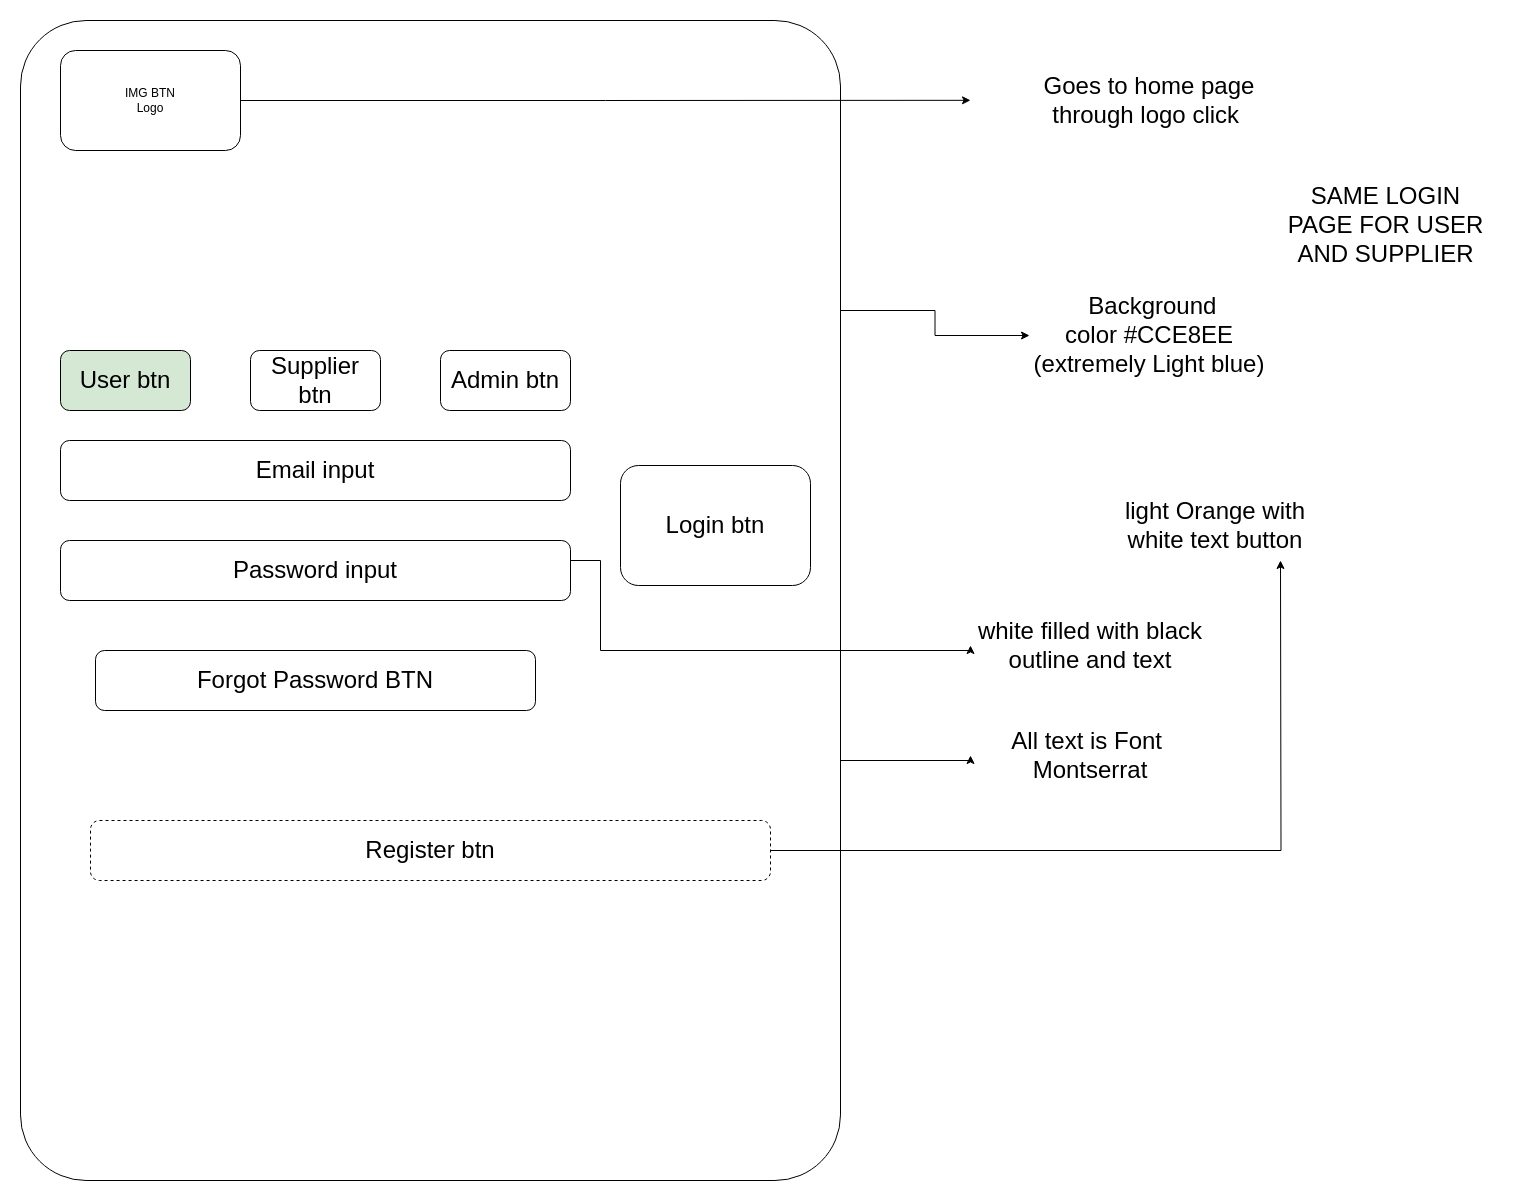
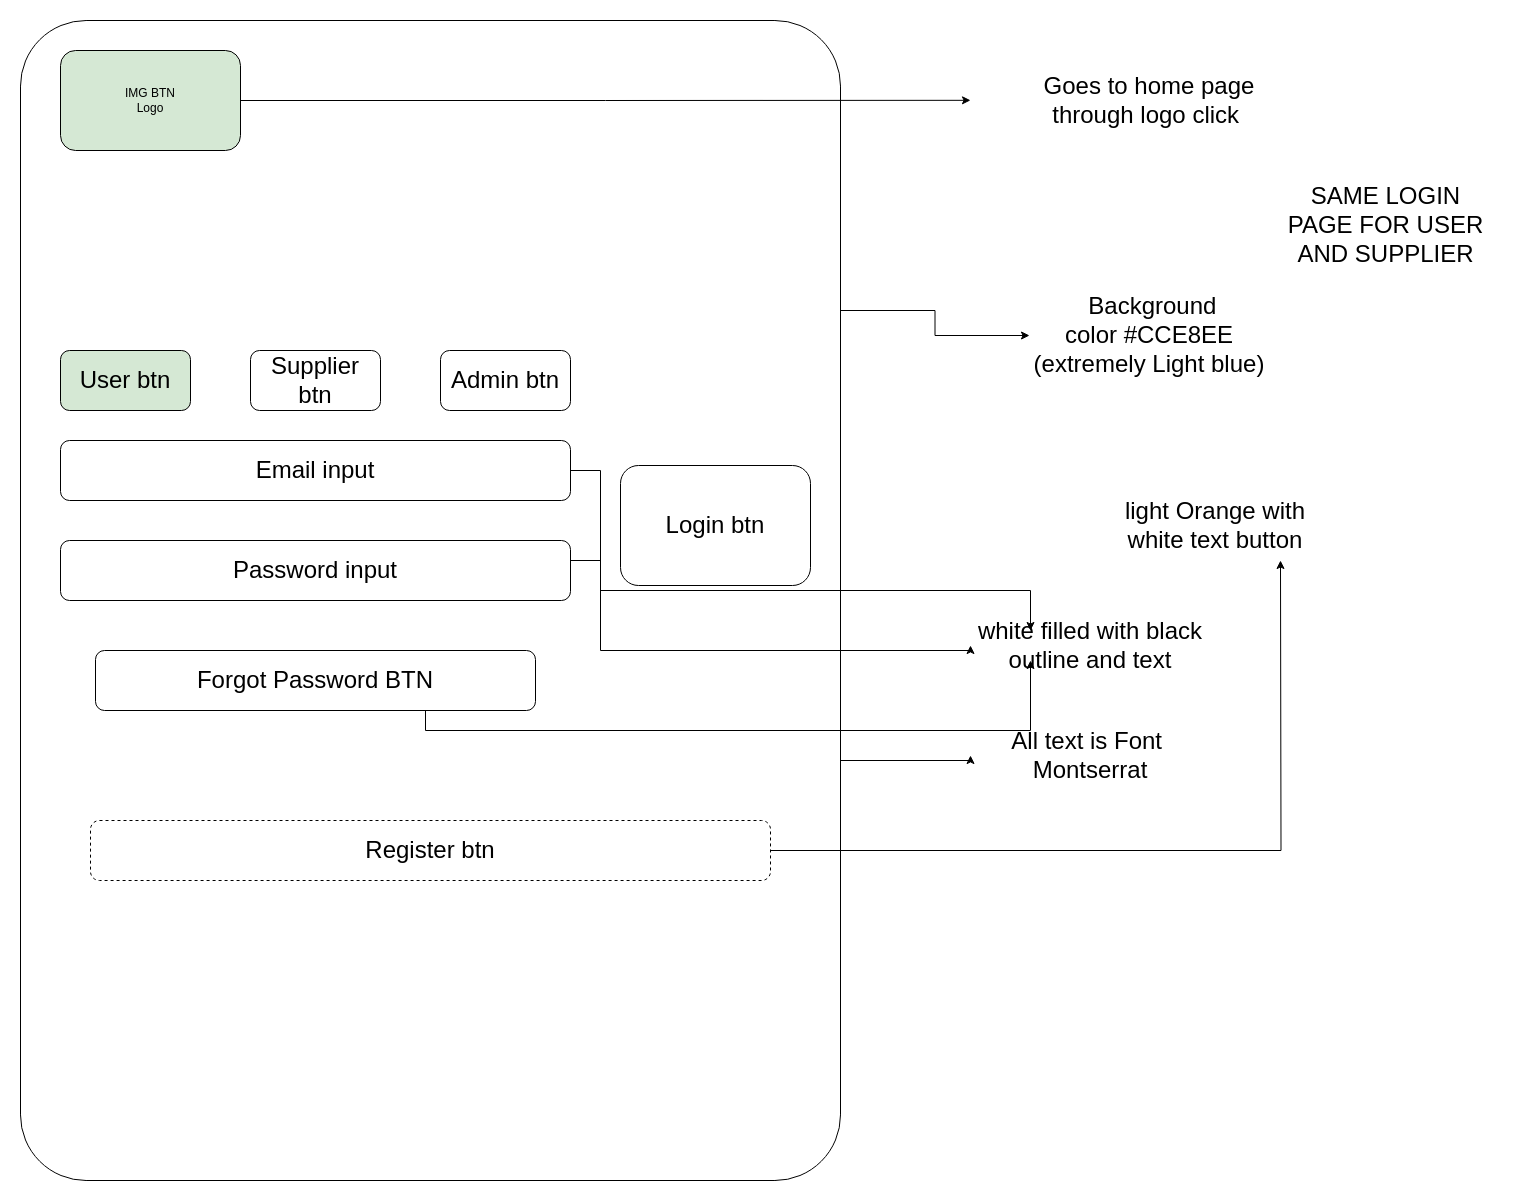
  <mxCell id="0" />
  <mxCell id="1" parent="0" />
  <mxCell id="2" style="edgeStyle=orthogonalEdgeStyle;rounded=0;orthogonalLoop=1;jettySize=auto;html=1;exitX=1;exitY=0.25;exitDx=0;exitDy=0;entryX=0;entryY=0.5;entryDx=0;entryDy=0;" parent="1" source="4" target="6" edge="1"><mxGeometry relative="1" as="geometry" /></mxCell>
  <mxCell id="3" style="edgeStyle=orthogonalEdgeStyle;rounded=0;orthogonalLoop=1;jettySize=auto;html=1;exitX=1;exitY=0.75;exitDx=0;exitDy=0;entryX=0;entryY=0.5;entryDx=0;entryDy=0;" parent="1" source="4" target="5" edge="1"><mxGeometry relative="1" as="geometry"><Array as="points"><mxPoint x="840" y="760" /><mxPoint x="970" y="760" /></Array></mxGeometry></mxCell>
  <mxCell id="4" value="" style="rounded=1;whiteSpace=wrap;html=1;arcSize=8;" parent="1" vertex="1"><mxGeometry width="820" height="1160" as="geometry" x="20" y="20" /></mxCell>
  <mxCell id="5" value="&lt;font style=&quot;font-size: 24px;&quot;&gt;All text is Font&amp;nbsp;&lt;/font&gt;&lt;div&gt;&lt;font style=&quot;&quot;&gt;&lt;font style=&quot;font-size: 24px;&quot;&gt;Montserrat&lt;/font&gt;&lt;br&gt;&lt;/font&gt;&lt;/div&gt;" style="text;strokeColor=none;align=center;fillColor=none;html=1;verticalAlign=middle;whiteSpace=wrap;rounded=0;" parent="1" vertex="1"><mxGeometry x="970" y="670" width="240" height="170" as="geometry" /></mxCell>
  <mxCell id="6" value="&lt;font style=&quot;font-size: 24px;&quot;&gt;&amp;nbsp;Background color&amp;nbsp;#CCE8EE (extremely Light blue)&lt;/font&gt;" style="text;strokeColor=none;align=center;fillColor=none;html=1;verticalAlign=middle;whiteSpace=wrap;rounded=0;" parent="1" vertex="1"><mxGeometry x="1029" y="320" width="240" height="30" as="geometry" /></mxCell>
  <mxCell id="7" value="&lt;font style=&quot;font-size: 24px;&quot;&gt;white filled with black outline and text&lt;/font&gt;" style="text;strokeColor=none;align=center;fillColor=none;html=1;verticalAlign=middle;whiteSpace=wrap;rounded=0;" parent="1" vertex="1"><mxGeometry x="970" y="630" width="240" height="30" as="geometry" /></mxCell>
  <mxCell id="8" style="edgeStyle=orthogonalEdgeStyle;rounded=0;orthogonalLoop=1;jettySize=auto;html=1;exitX=1;exitY=0.5;exitDx=0;exitDy=0;entryX=0;entryY=0.5;entryDx=0;entryDy=0;" parent="1" source="9" target="7" edge="1"><mxGeometry relative="1" as="geometry"><Array as="points"><mxPoint x="600" y="560" /><mxPoint x="600" y="650" /><mxPoint x="970" y="650" /></Array></mxGeometry></mxCell>
  <mxCell id="9" value="Password input" style="rounded=1;whiteSpace=wrap;html=1;fontSize=24;" parent="1" vertex="1"><mxGeometry x="60" y="540" width="510" height="60" as="geometry" /></mxCell>
+ <mxCell id="10" style="edgeStyle=orthogonalEdgeStyle;rounded=0;orthogonalLoop=1;jettySize=auto;html=1;exitX=1;exitY=0.5;exitDx=0;exitDy=0;entryX=0.25;entryY=0;entryDx=0;entryDy=0;" parent="1" source="11" target="7" edge="1"><mxGeometry relative="1" as="geometry"><Array as="points"><mxPoint x="600" y="470" /><mxPoint x="600" y="590" /><mxPoint x="1030" y="590" /></Array></mxGeometry></mxCell>
  <mxCell id="11" value="Email input" style="rounded=1;whiteSpace=wrap;html=1;fontSize=24;" parent="1" vertex="1"><mxGeometry x="60" y="440" width="510" height="60" as="geometry" /></mxCell>
  <mxCell id="12" value="&lt;font style=&quot;font-size: 24px;&quot;&gt;Login btn&lt;/font&gt;" style="rounded=1;whiteSpace=wrap;html=1;" parent="1" vertex="1"><mxGeometry x="620" y="465" width="190" height="120" as="geometry" /></mxCell>
  <mxCell id="13" style="edgeStyle=orthogonalEdgeStyle;rounded=0;orthogonalLoop=1;jettySize=auto;html=1;exitX=1;exitY=0.5;exitDx=0;exitDy=0;" parent="1" source="14" edge="1"><mxGeometry relative="1" as="geometry"><mxPoint x="970" y="99.818" as="targetPoint" /></mxGeometry></mxCell>
- <mxCell id="14" value="IMG BTN&lt;div&gt;Logo&lt;/div&gt;" style="rounded=1;whiteSpace=wrap;html=1;" parent="1" vertex="1"><mxGeometry x="60" y="50" width="180" height="100" as="geometry" /></mxCell>
+ <mxCell id="14" value="IMG BTN&lt;div&gt;Logo&lt;/div&gt;" style="rounded=1;whiteSpace=wrap;html=1;fillColor=#d5e8d4;" parent="1" vertex="1"><mxGeometry x="60" y="50" width="180" height="100" as="geometry" /></mxCell>
  <mxCell id="15" value="&lt;font style=&quot;font-size: 24px;&quot;&gt;Goes to home page through logo click&amp;nbsp;&lt;/font&gt;" style="text;html=1;align=center;verticalAlign=middle;whiteSpace=wrap;rounded=0;" parent="1" vertex="1"><mxGeometry x="1039" y="85" width="220" height="30" as="geometry" /></mxCell>
  <mxCell id="16" style="edgeStyle=orthogonalEdgeStyle;rounded=0;orthogonalLoop=1;jettySize=auto;html=1;exitX=1;exitY=0.5;exitDx=0;exitDy=0;" parent="1" source="17" edge="1"><mxGeometry relative="1" as="geometry"><mxPoint x="1280" y="560" as="targetPoint" /></mxGeometry></mxCell>
  <mxCell id="17" value="&lt;font style=&quot;font-size: 24px;&quot;&gt;Register btn&lt;/font&gt;" style="rounded=1;whiteSpace=wrap;html=1;dashed=1;" parent="1" vertex="1"><mxGeometry x="90" y="820" width="680" height="60" as="geometry" /></mxCell>
+ <mxCell id="18" style="edgeStyle=orthogonalEdgeStyle;rounded=0;orthogonalLoop=1;jettySize=auto;html=1;exitX=0.75;exitY=1;exitDx=0;exitDy=0;entryX=0.25;entryY=1;entryDx=0;entryDy=0;" parent="1" source="19" target="7" edge="1"><mxGeometry relative="1" as="geometry" /></mxCell>
  <mxCell id="19" value="Forgot Password BTN" style="rounded=1;whiteSpace=wrap;html=1;fontSize=24;" parent="1" vertex="1"><mxGeometry x="95" y="650" width="440" height="60" as="geometry" /></mxCell>
  <mxCell id="20" value="&lt;font style=&quot;font-size: 24px;&quot;&gt;light Orange with white text button&lt;/font&gt;" style="text;strokeColor=none;align=center;fillColor=none;html=1;verticalAlign=middle;whiteSpace=wrap;rounded=0;" parent="1" vertex="1"><mxGeometry x="1110" y="510" width="210" height="30" as="geometry" /></mxCell>
  <mxCell id="21" value="User btn" style="rounded=1;whiteSpace=wrap;html=1;fontSize=24;fillColor=#d5e8d4;" vertex="1" parent="1"><mxGeometry x="60" y="350" width="130" height="60" as="geometry" /></mxCell>
  <mxCell id="22" value="Supplier btn" style="rounded=1;whiteSpace=wrap;html=1;fontSize=24;" vertex="1" parent="1"><mxGeometry x="250" y="350" width="130" height="60" as="geometry" /></mxCell>
  <mxCell id="23" value="Admin btn" style="rounded=1;whiteSpace=wrap;html=1;fontSize=24;" vertex="1" parent="1"><mxGeometry x="440" y="350" width="130" height="60" as="geometry" /></mxCell>
  <mxCell id="24" value="&lt;font style=&quot;font-size: 24px;&quot;&gt;SAME LOGIN PAGE FOR USER AND SUPPLIER&lt;/font&gt;" style="text;html=1;align=center;verticalAlign=middle;whiteSpace=wrap;rounded=0;" vertex="1" parent="1"><mxGeometry x="1280" y="180" width="211" height="90" as="geometry" /></mxCell>
